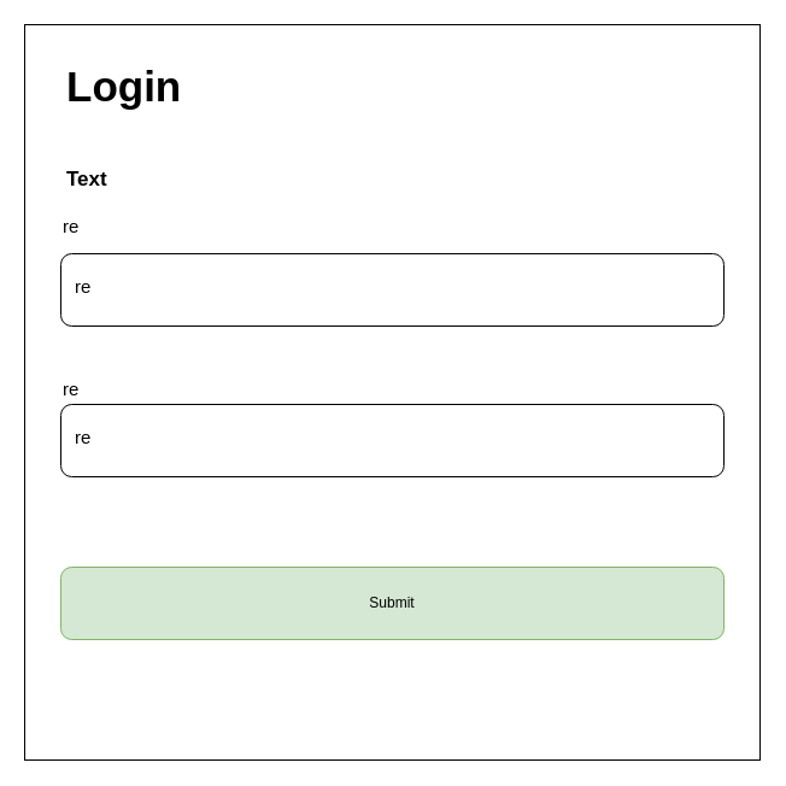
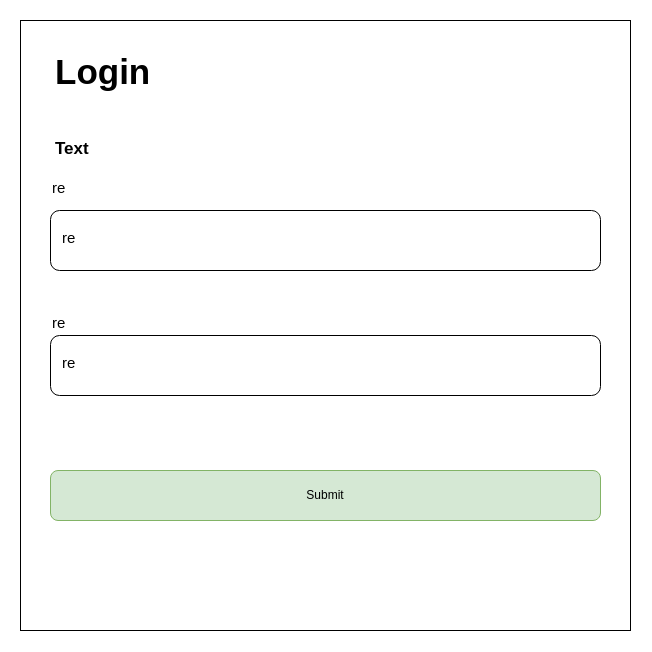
  <mxCell id="0" />
  <mxCell id="1" parent="0" />
  <mxCell id="2" value="" style="whiteSpace=wrap;html=1;aspect=fixed;" parent="1" vertex="1"><mxGeometry x="20" y="20" width="610" height="610" as="geometry" /></mxCell>
  <mxCell id="3" value="" style="rounded=1;whiteSpace=wrap;html=1;" parent="1" vertex="1"><mxGeometry x="50" y="210" width="550" height="60" as="geometry" /></mxCell>
  <mxCell id="4" value="" style="rounded=1;whiteSpace=wrap;html=1;" parent="1" vertex="1"><mxGeometry x="50" y="335" width="550" height="60" as="geometry" /></mxCell>
  <mxCell id="5" value="&lt;h1 style=&quot;&quot;&gt;&lt;font style=&quot;font-size: 35px;&quot;&gt;Login&lt;/font&gt;&lt;/h1&gt;" style="text;html=1;strokeColor=none;fillColor=none;spacing=5;spacingTop=-20;whiteSpace=wrap;overflow=hidden;rounded=0;fontSize=23;" parent="1" vertex="1"><mxGeometry x="50" y="20" width="120" height="90" as="geometry" /></mxCell>
- <mxCell id="6" value="Submit" style="rounded=1;whiteSpace=wrap;html=1;fillColor=#d5e8d4;strokeColor=#82b366;" parent="1" vertex="1"><mxGeometry x="50" y="470" width="550" height="60" as="geometry" /></mxCell>
+ <mxCell id="6" value="Submit" style="rounded=1;whiteSpace=wrap;html=1;fillColor=#d5e8d4;strokeColor=#82b366;" parent="1" vertex="1"><mxGeometry x="50" y="470" width="550" height="50" as="geometry" /></mxCell>
  <mxCell id="7" value="&lt;font style=&quot;font-size: 15px;&quot;&gt;re&lt;/font&gt;" style="text;html=1;strokeColor=none;fillColor=none;align=left;verticalAlign=middle;whiteSpace=wrap;rounded=0;fontSize=35;" parent="1" vertex="1"><mxGeometry x="50" y="160" width="140" height="40" as="geometry" /></mxCell>
  <mxCell id="8" value="&lt;font style=&quot;font-size: 15px;&quot;&gt;re&lt;/font&gt;" style="text;html=1;strokeColor=none;fillColor=none;align=left;verticalAlign=middle;whiteSpace=wrap;rounded=0;fontSize=35;" vertex="1" parent="1"><mxGeometry x="50" y="295" width="140" height="40" as="geometry" /></mxCell>
  <mxCell id="9" value="&lt;h1 style=&quot;&quot;&gt;&lt;font style=&quot;font-size: 17px;&quot;&gt;Text&lt;/font&gt;&lt;/h1&gt;" style="text;html=1;strokeColor=none;fillColor=none;spacing=5;spacingTop=-20;whiteSpace=wrap;overflow=hidden;rounded=0;fontSize=23;" vertex="1" parent="1"><mxGeometry x="50" y="90" width="120" height="90" as="geometry" /></mxCell>
  <mxCell id="10" value="&lt;font style=&quot;font-size: 15px;&quot;&gt;re&lt;/font&gt;" style="text;html=1;strokeColor=none;fillColor=none;align=left;verticalAlign=middle;whiteSpace=wrap;rounded=0;fontSize=35;" vertex="1" parent="1"><mxGeometry x="60" y="210" width="140" height="40" as="geometry" /></mxCell>
  <mxCell id="11" value="&lt;font style=&quot;font-size: 15px;&quot;&gt;re&lt;/font&gt;" style="text;html=1;strokeColor=none;fillColor=none;align=left;verticalAlign=middle;whiteSpace=wrap;rounded=0;fontSize=35;" vertex="1" parent="1"><mxGeometry x="60" y="335" width="140" height="40" as="geometry" /></mxCell>
